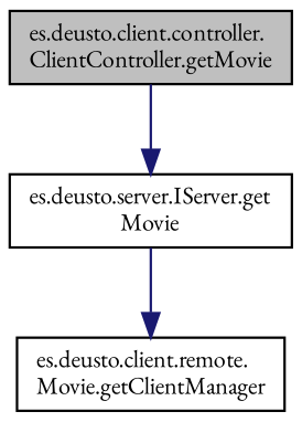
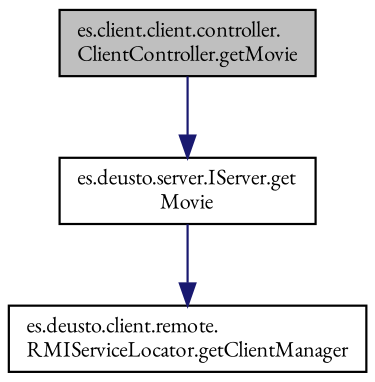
  digraph {
    fontname="EB Garamond"
    rankdir=TB
    node [color=black fillcolor=white fontname="EB Garamond" fontsize=10 shape=record style=filled]
    edge [color=midnightblue fontname="EB Garamond" fontsize=10 labelfontname=Helvetica labelfontsize=10 style=solid]
-   n1 [fillcolor=grey75 fontcolor=black height=0.2 label="es.deusto.client.controller.\lClientController.getMovie" width=0.4]
+   n1 [fillcolor=grey75 fontcolor=black height=0.2 label="es.client.client.controller.\lClientController.getMovie" width=0.4]
    n2 [height=0.2 label="es.deusto.server.IServer.get\lMovie" width=0.4]
-   n3 [height=0.2 label="es.deusto.client.remote.\lMovie.getClientManager" width=0.4]
+   n3 [height=0.2 label="es.deusto.client.remote.\lRMIServiceLocator.getClientManager" width=0.4]
    n1 -> n2
    n2 -> n3
  }
